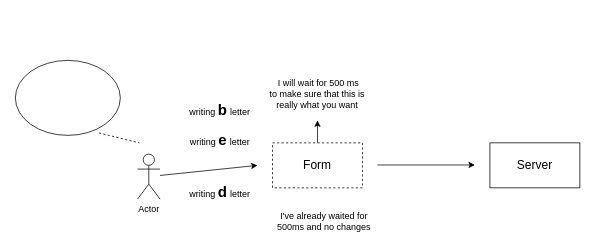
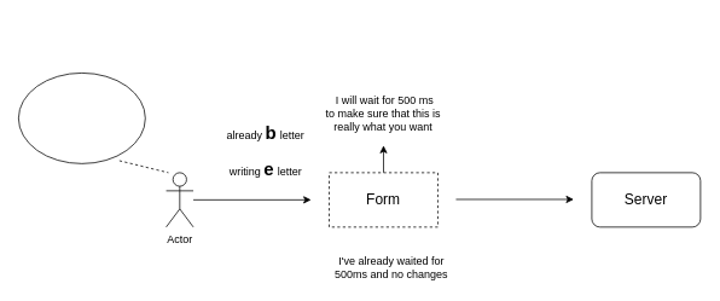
  <mxCell id="0" />
  <mxCell id="1" parent="0" />
  <mxCell id="2" value="" style="group" vertex="1" connectable="0" parent="1"><mxGeometry x="38" y="20" width="735" height="290" as="geometry" /></mxCell>
  <mxCell id="3" style="edgeStyle=none;html=1;fontSize=16;" parent="2" source="4" edge="1"><mxGeometry relative="1" as="geometry"><mxPoint x="305" y="200" as="targetPoint" /></mxGeometry></mxCell>
- <mxCell id="4" value="Actor" style="shape=umlActor;verticalLabelPosition=bottom;verticalAlign=top;html=1;outlineConnect=0;" parent="2" vertex="1"><mxGeometry x="145" y="185" width="30" height="60" as="geometry" /></mxCell>
+ <mxCell id="4" value="Actor" style="shape=umlActor;verticalLabelPosition=bottom;verticalAlign=top;html=1;outlineConnect=0;" parent="2" vertex="1"><mxGeometry x="145" y="170" width="30" height="60" as="geometry" /></mxCell>
  <mxCell id="5" style="edgeStyle=none;html=1;fontSize=15;fontColor=#FFFFFF;" parent="2" source="6" edge="1"><mxGeometry relative="1" as="geometry"><mxPoint x="385" y="140" as="targetPoint" /></mxGeometry></mxCell>
  <mxCell id="6" value="Form" style="rounded=0;whiteSpace=wrap;html=1;fontSize=16;dashed=1;" parent="2" vertex="1"><mxGeometry x="325" y="170" width="120" height="60" as="geometry" /></mxCell>
  <mxCell id="7" style="edgeStyle=none;html=1;fontSize=16;" parent="2" edge="1"><mxGeometry relative="1" as="geometry"><mxPoint x="595" y="199.5" as="targetPoint" /><mxPoint x="465" y="199.5" as="sourcePoint" /></mxGeometry></mxCell>
- <mxCell id="8" value="Server" style="rounded=0;whiteSpace=wrap;html=1;fontSize=16;" parent="2" vertex="1"><mxGeometry x="615" y="170" width="120" height="60" as="geometry" /></mxCell>
+ <mxCell id="8" value="Server" style="whiteSpace=wrap;html=1;fontSize=16;rounded=1;" parent="2" vertex="1"><mxGeometry x="615" y="170" width="120" height="60" as="geometry" /></mxCell>
  <mxCell id="9" value="" style="endArrow=none;dashed=1;html=1;fontSize=15;fontColor=#FFFFFF;exitX=0.778;exitY=0.91;exitDx=0;exitDy=0;exitPerimeter=0;entryX=0.25;entryY=0.1;entryDx=0;entryDy=0;entryPerimeter=0;" parent="2" edge="1"><mxGeometry width="50" height="50" relative="1" as="geometry"><mxPoint x="93.36" y="156.8" as="sourcePoint" /><mxPoint x="147.5" y="170" as="targetPoint" /></mxGeometry></mxCell>
- <mxCell id="10" value="writing &lt;b&gt;&lt;font style=&quot;font-size: 20px&quot;&gt;b&lt;/font&gt;&lt;font style=&quot;font-size: 15px&quot;&gt; &lt;/font&gt;&lt;/b&gt;letter" style="text;html=1;strokeColor=none;fillColor=none;align=center;verticalAlign=middle;whiteSpace=wrap;rounded=0;" parent="2" vertex="1"><mxGeometry x="185" y="110" width="140" height="30" as="geometry" /></mxCell>
+ <mxCell id="10" value="already &lt;b&gt;&lt;font style=&quot;font-size: 20px&quot;&gt;b&lt;/font&gt;&lt;font style=&quot;font-size: 15px&quot;&gt; &lt;/font&gt;&lt;/b&gt;letter" style="text;html=1;strokeColor=none;fillColor=none;align=center;verticalAlign=middle;whiteSpace=wrap;rounded=0;" parent="2" vertex="1"><mxGeometry x="185" y="110" width="140" height="30" as="geometry" /></mxCell>
  <mxCell id="11" value="writing &lt;b&gt;&lt;font style=&quot;font-size: 20px&quot;&gt;e&lt;/font&gt;&lt;font style=&quot;font-size: 15px&quot;&gt;&amp;nbsp;&lt;/font&gt;&lt;/b&gt;letter" style="text;html=1;strokeColor=none;fillColor=none;align=center;verticalAlign=middle;whiteSpace=wrap;rounded=0;" parent="2" vertex="1"><mxGeometry x="185" y="150" width="140" height="30" as="geometry" /></mxCell>
- <mxCell id="12" value="writing &lt;b&gt;&lt;font style=&quot;font-size: 20px&quot;&gt;d&lt;/font&gt;&lt;font style=&quot;font-size: 15px&quot;&gt;&amp;nbsp;&lt;/font&gt;&lt;/b&gt;letter" style="text;html=1;strokeColor=none;fillColor=none;align=center;verticalAlign=middle;whiteSpace=wrap;rounded=0;" parent="2" vertex="1"><mxGeometry x="185" y="220" width="140" height="30" as="geometry" /></mxCell>
  <mxCell id="13" value="&amp;nbsp;I will wait for 500 ms&lt;br&gt;to make sure that this is really what you want" style="text;html=1;strokeColor=none;fillColor=none;align=center;verticalAlign=middle;whiteSpace=wrap;rounded=0;" parent="2" vertex="1"><mxGeometry x="315" y="90" width="140" height="30" as="geometry" /></mxCell>
  <mxCell id="14" value="I've already waited for 500ms and no changes" style="text;html=1;strokeColor=none;fillColor=none;align=center;verticalAlign=middle;whiteSpace=wrap;rounded=0;" parent="2" vertex="1"><mxGeometry x="323.75" y="260" width="140" height="30" as="geometry" /></mxCell>
  <mxCell id="15" value="Intend to search for&amp;nbsp;&lt;b&gt;&lt;font style=&quot;font-size: 19px&quot;&gt;BED&lt;/font&gt;&lt;/b&gt;" style="ellipse;whiteSpace=wrap;html=1;fontSize=15;fontColor=#FFFFFF;fillColor=none;" vertex="1" parent="1"><mxGeometry x="20" y="80" width="140" height="100" as="geometry" /></mxCell>
